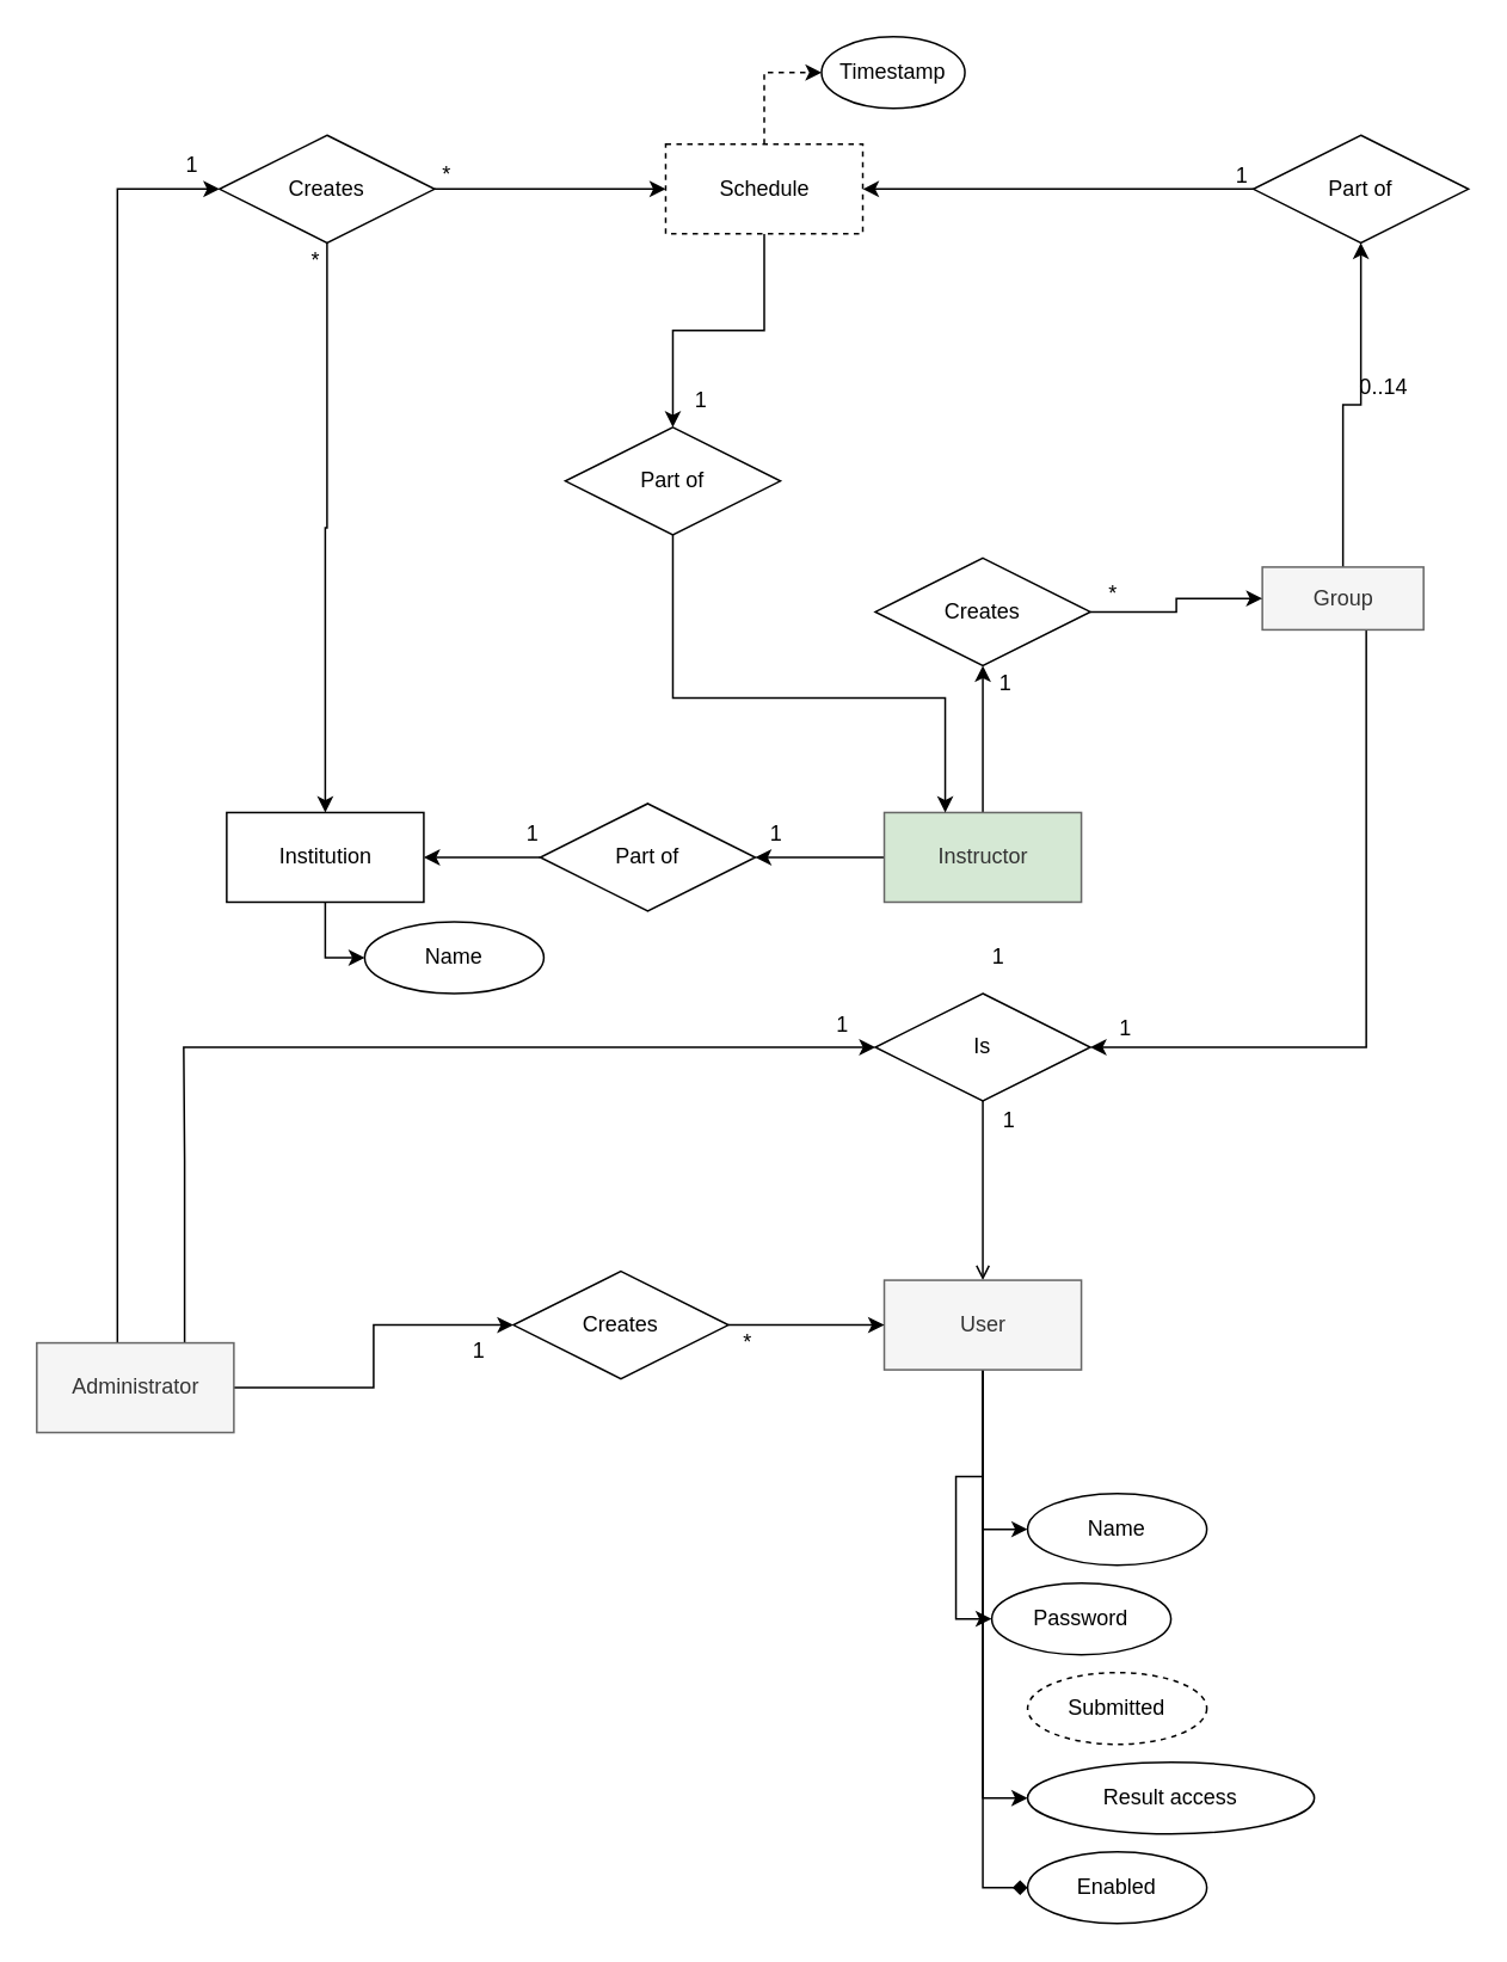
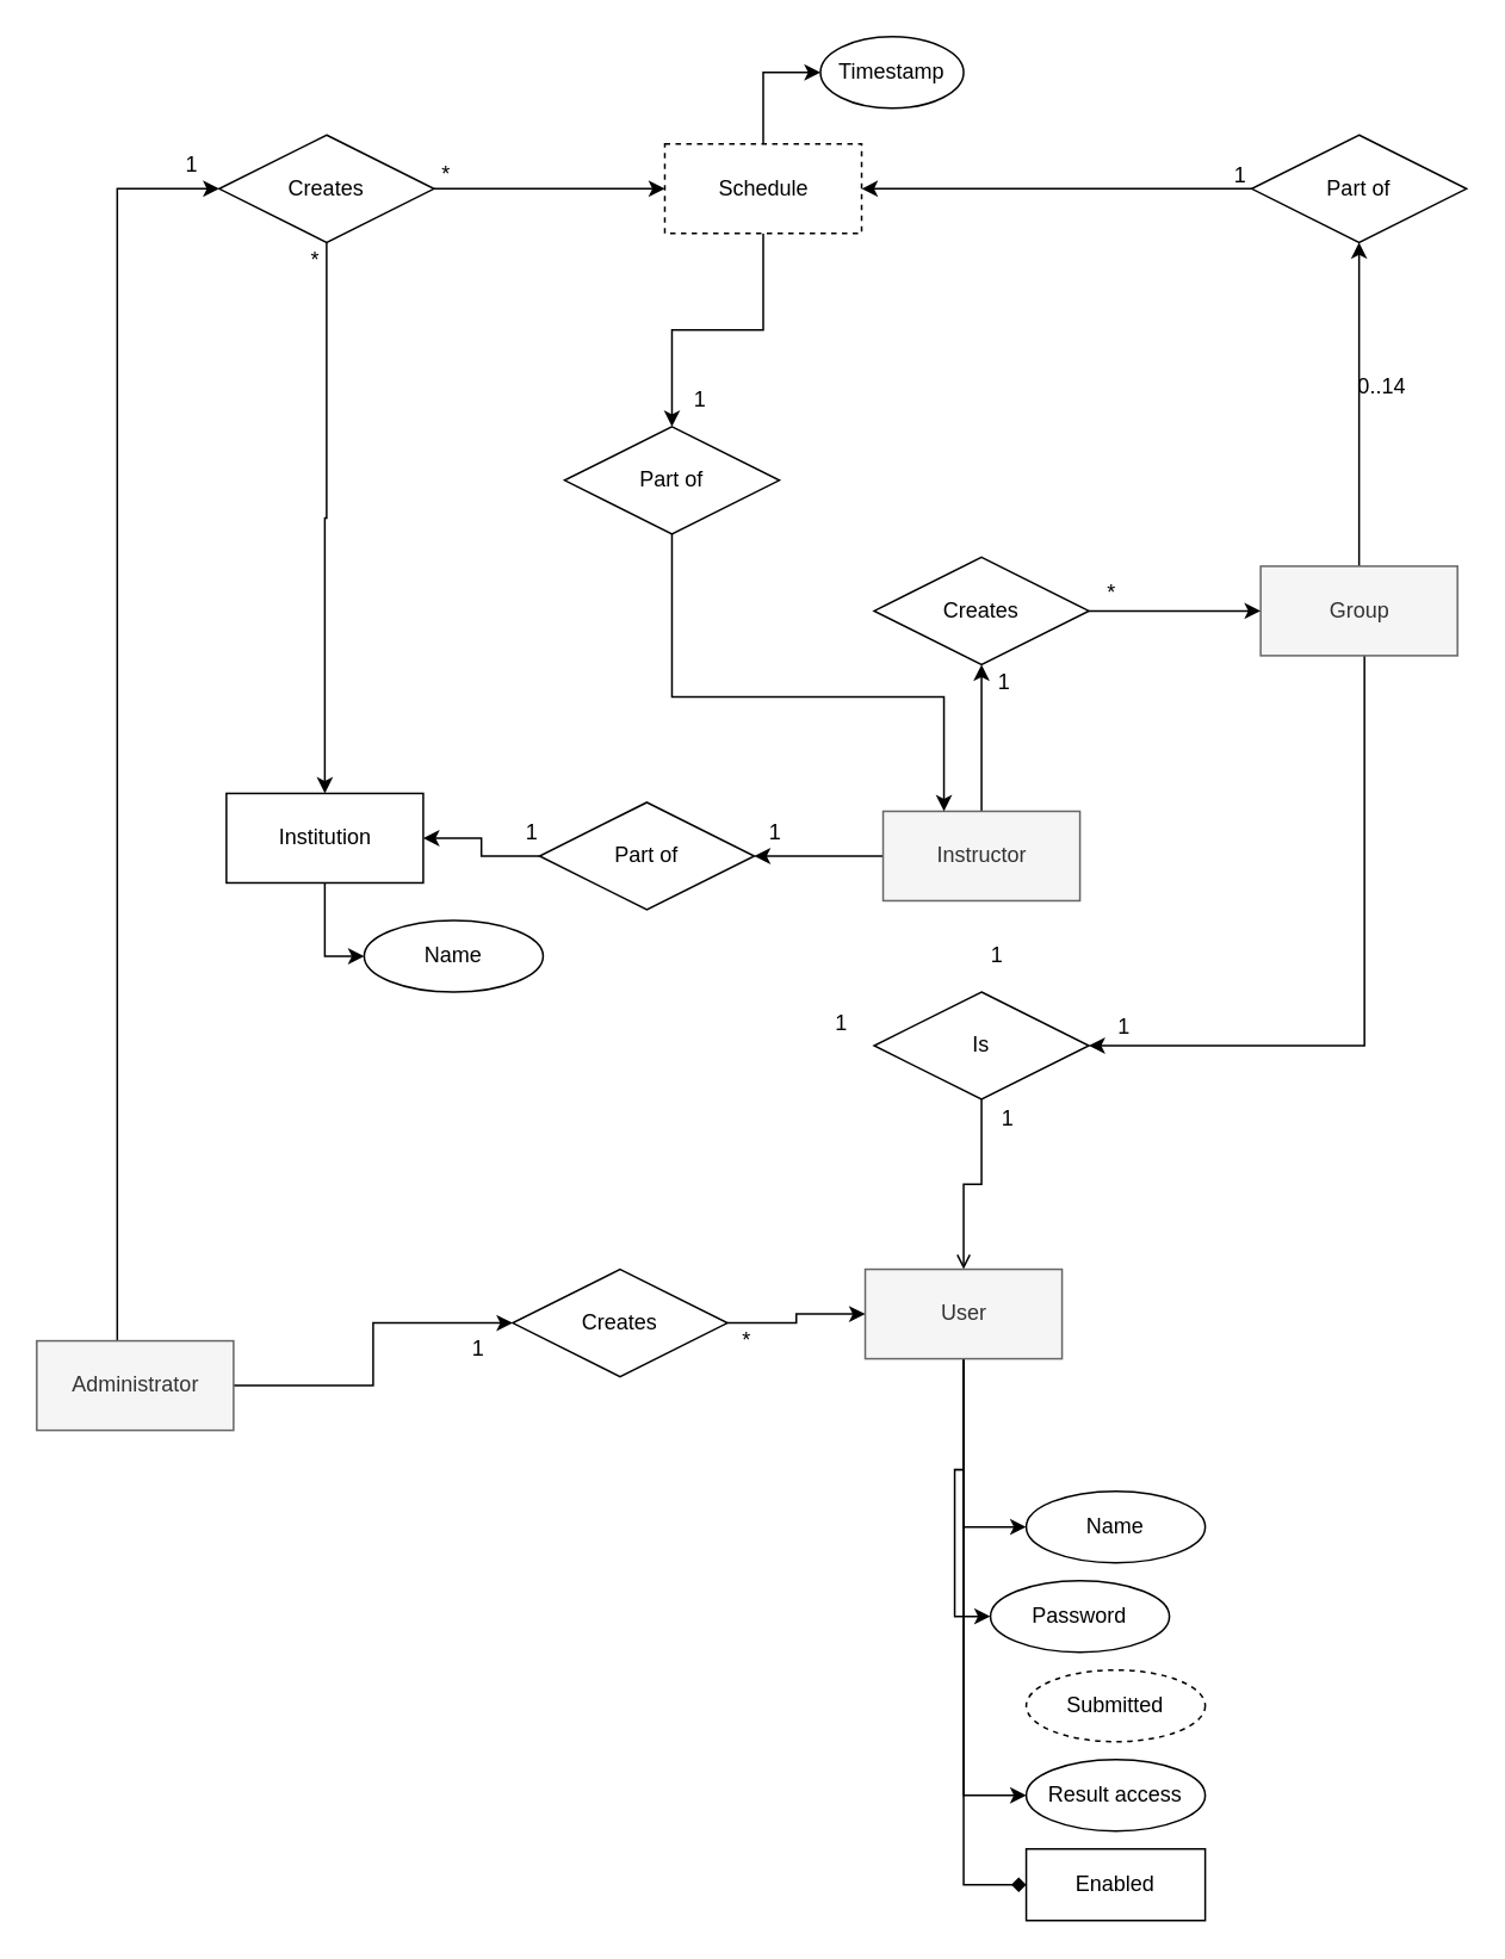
  <mxCell id="0" />
  <mxCell id="1" parent="0" />
  <mxCell id="2" style="edgeStyle=orthogonalEdgeStyle;rounded=0;orthogonalLoop=1;jettySize=auto;html=1;entryX=0.5;entryY=0;entryDx=0;entryDy=0;endArrow=open;" parent="1" source="3" target="8" edge="1"><mxGeometry relative="1" as="geometry" /></mxCell>
  <mxCell id="3" value="Is" style="shape=rhombus;perimeter=rhombusPerimeter;whiteSpace=wrap;html=1;align=center;" parent="1" vertex="1"><mxGeometry x="488" y="554" width="120" height="60" as="geometry" /></mxCell>
  <mxCell id="4" style="edgeStyle=orthogonalEdgeStyle;rounded=0;orthogonalLoop=1;jettySize=auto;html=1;entryX=0;entryY=0.5;entryDx=0;entryDy=0;" parent="1" source="8" target="9" edge="1"><mxGeometry relative="1" as="geometry" /></mxCell>
  <mxCell id="5" style="edgeStyle=orthogonalEdgeStyle;rounded=0;orthogonalLoop=1;jettySize=auto;html=1;entryX=0;entryY=0.5;entryDx=0;entryDy=0;" parent="1" source="8" target="10" edge="1"><mxGeometry relative="1" as="geometry" /></mxCell>
  <mxCell id="6" style="edgeStyle=orthogonalEdgeStyle;rounded=0;orthogonalLoop=1;jettySize=auto;html=1;exitX=0.5;exitY=1;exitDx=0;exitDy=0;entryX=0;entryY=0.5;entryDx=0;entryDy=0;" parent="1" source="8" target="55" edge="1"><mxGeometry relative="1" as="geometry" /></mxCell>
  <mxCell id="7" style="edgeStyle=orthogonalEdgeStyle;rounded=0;orthogonalLoop=1;jettySize=auto;html=1;entryX=0;entryY=0.5;entryDx=0;entryDy=0;endArrow=diamond;" parent="1" source="8" target="56" edge="1"><mxGeometry relative="1" as="geometry" /></mxCell>
- <mxCell id="8" value="User" style="html=1;fillColor=#f5f5f5;strokeColor=#666666;fontColor=#333333;" parent="1" vertex="1"><mxGeometry x="493" y="714" width="110" height="50" as="geometry" /></mxCell>
+ <mxCell id="8" value="User" style="html=1;fillColor=#f5f5f5;strokeColor=#666666;fontColor=#333333;" parent="1" vertex="1"><mxGeometry x="483" y="709" width="110" height="50" as="geometry" /></mxCell>
  <mxCell id="9" value="Name" style="ellipse;whiteSpace=wrap;html=1;align=center;" parent="1" vertex="1"><mxGeometry x="573" y="833" width="100" height="40" as="geometry" /></mxCell>
  <mxCell id="10" value="Password" style="ellipse;whiteSpace=wrap;html=1;align=center;" parent="1" vertex="1"><mxGeometry x="553" y="883" width="100" height="40" as="geometry" /></mxCell>
- <mxCell id="11" style="edgeStyle=orthogonalEdgeStyle;rounded=0;orthogonalLoop=1;jettySize=auto;html=1;exitX=0.75;exitY=0;exitDx=0;exitDy=0;" parent="1" source="14" target="3" edge="1"><mxGeometry relative="1" as="geometry"><Array as="points"><mxPoint x="102" y="647" /><mxPoint x="102" y="584" /></Array></mxGeometry></mxCell>
  <mxCell id="12" style="edgeStyle=orthogonalEdgeStyle;rounded=0;orthogonalLoop=1;jettySize=auto;html=1;entryX=0;entryY=0.5;entryDx=0;entryDy=0;" parent="1" source="14" target="22" edge="1"><mxGeometry relative="1" as="geometry" /></mxCell>
  <mxCell id="13" style="edgeStyle=orthogonalEdgeStyle;rounded=0;orthogonalLoop=1;jettySize=auto;html=1;entryX=0;entryY=0.5;entryDx=0;entryDy=0;" parent="1" source="14" target="42" edge="1"><mxGeometry relative="1" as="geometry"><mxPoint x="65" y="128" as="targetPoint" /><Array as="points"><mxPoint x="65" y="105" /></Array></mxGeometry></mxCell>
  <mxCell id="14" value="Administrator" style="html=1;fillColor=#f5f5f5;strokeColor=#666666;fontColor=#333333;" parent="1" vertex="1"><mxGeometry x="20" y="749" width="110" height="50" as="geometry" /></mxCell>
  <mxCell id="15" style="edgeStyle=orthogonalEdgeStyle;rounded=0;orthogonalLoop=1;jettySize=auto;html=1;entryX=0.5;entryY=1;entryDx=0;entryDy=0;" parent="1" source="17" target="24" edge="1"><mxGeometry relative="1" as="geometry" /></mxCell>
  <mxCell id="16" style="edgeStyle=orthogonalEdgeStyle;rounded=0;orthogonalLoop=1;jettySize=auto;html=1;entryX=1;entryY=0.5;entryDx=0;entryDy=0;" parent="1" source="17" target="28" edge="1"><mxGeometry relative="1" as="geometry" /></mxCell>
- <mxCell id="17" value="Instructor" style="html=1;fillColor=#d5e8d4;strokeColor=#666666;fontColor=#333333;" parent="1" vertex="1"><mxGeometry x="493" y="453" width="110" height="50" as="geometry" /></mxCell>
+ <mxCell id="17" value="Instructor" style="html=1;fillColor=#f5f5f5;strokeColor=#666666;fontColor=#333333;" parent="1" vertex="1"><mxGeometry x="493" y="453" width="110" height="50" as="geometry" /></mxCell>
  <mxCell id="18" style="edgeStyle=orthogonalEdgeStyle;rounded=0;orthogonalLoop=1;jettySize=auto;html=1;entryX=0.5;entryY=1;entryDx=0;entryDy=0;" parent="1" source="20" target="44" edge="1"><mxGeometry relative="1" as="geometry" /></mxCell>
  <mxCell id="19" style="edgeStyle=orthogonalEdgeStyle;rounded=0;orthogonalLoop=1;jettySize=auto;html=1;entryX=1;entryY=0.5;entryDx=0;entryDy=0;" parent="1" source="20" target="3" edge="1"><mxGeometry relative="1" as="geometry"><Array as="points"><mxPoint x="762" y="584" /></Array></mxGeometry></mxCell>
- <mxCell id="20" value="Group" style="html=1;fillColor=#f5f5f5;strokeColor=#666666;fontColor=#333333;" parent="1" vertex="1"><mxGeometry x="704" y="316" width="90" height="35" as="geometry" /></mxCell>
+ <mxCell id="20" value="Group" style="html=1;fillColor=#f5f5f5;strokeColor=#666666;fontColor=#333333;" parent="1" vertex="1"><mxGeometry x="704" y="316" width="110" height="50" as="geometry" /></mxCell>
  <mxCell id="21" style="edgeStyle=orthogonalEdgeStyle;rounded=0;orthogonalLoop=1;jettySize=auto;html=1;" parent="1" source="22" target="8" edge="1"><mxGeometry relative="1" as="geometry" /></mxCell>
  <mxCell id="22" value="Creates" style="shape=rhombus;perimeter=rhombusPerimeter;whiteSpace=wrap;html=1;align=center;" parent="1" vertex="1"><mxGeometry x="286" y="709" width="120" height="60" as="geometry" /></mxCell>
  <mxCell id="23" style="edgeStyle=orthogonalEdgeStyle;rounded=0;orthogonalLoop=1;jettySize=auto;html=1;entryX=0;entryY=0.5;entryDx=0;entryDy=0;" parent="1" source="24" target="20" edge="1"><mxGeometry relative="1" as="geometry" /></mxCell>
  <mxCell id="24" value="Creates" style="shape=rhombus;perimeter=rhombusPerimeter;whiteSpace=wrap;html=1;align=center;" parent="1" vertex="1"><mxGeometry x="488" y="311" width="120" height="60" as="geometry" /></mxCell>
  <mxCell id="25" style="edgeStyle=orthogonalEdgeStyle;rounded=0;orthogonalLoop=1;jettySize=auto;html=1;entryX=0;entryY=0.5;entryDx=0;entryDy=0;" parent="1" source="26" target="29" edge="1"><mxGeometry relative="1" as="geometry" /></mxCell>
- <mxCell id="26" value="Institution" style="html=1;" parent="1" vertex="1"><mxGeometry x="126" y="453" width="110" height="50" as="geometry" /></mxCell>
+ <mxCell id="26" value="Institution" style="html=1;" parent="1" vertex="1"><mxGeometry x="126" y="443" width="110" height="50" as="geometry" /></mxCell>
  <mxCell id="27" style="edgeStyle=orthogonalEdgeStyle;rounded=0;orthogonalLoop=1;jettySize=auto;html=1;entryX=1;entryY=0.5;entryDx=0;entryDy=0;" parent="1" source="28" target="26" edge="1"><mxGeometry relative="1" as="geometry" /></mxCell>
  <mxCell id="28" value="Part of" style="shape=rhombus;perimeter=rhombusPerimeter;whiteSpace=wrap;html=1;align=center;" parent="1" vertex="1"><mxGeometry x="301" y="448" width="120" height="60" as="geometry" /></mxCell>
  <mxCell id="29" value="Name" style="ellipse;whiteSpace=wrap;html=1;align=center;" parent="1" vertex="1"><mxGeometry x="203" y="514" width="100" height="40" as="geometry" /></mxCell>
  <mxCell id="30" value="*" style="text;html=1;strokeColor=none;fillColor=none;align=center;verticalAlign=middle;whiteSpace=wrap;rounded=0;" parent="1" vertex="1"><mxGeometry x="591" y="316" width="60" height="30" as="geometry" /></mxCell>
  <mxCell id="31" value="1" style="text;html=1;strokeColor=none;fillColor=none;align=center;verticalAlign=middle;whiteSpace=wrap;rounded=0;" parent="1" vertex="1"><mxGeometry x="531" y="366" width="60" height="30" as="geometry" /></mxCell>
  <mxCell id="32" value="1" style="text;html=1;strokeColor=none;fillColor=none;align=center;verticalAlign=middle;whiteSpace=wrap;rounded=0;" parent="1" vertex="1"><mxGeometry x="598" y="559" width="60" height="30" as="geometry" /></mxCell>
  <mxCell id="33" value="1" style="text;html=1;strokeColor=none;fillColor=none;align=center;verticalAlign=middle;whiteSpace=wrap;rounded=0;" parent="1" vertex="1"><mxGeometry x="527" y="519" width="60" height="30" as="geometry" /></mxCell>
  <mxCell id="34" value="1" style="text;html=1;strokeColor=none;fillColor=none;align=center;verticalAlign=middle;whiteSpace=wrap;rounded=0;" parent="1" vertex="1"><mxGeometry x="533" y="610" width="60" height="30" as="geometry" /></mxCell>
  <mxCell id="35" value="1" style="text;html=1;strokeColor=none;fillColor=none;align=center;verticalAlign=middle;whiteSpace=wrap;rounded=0;" parent="1" vertex="1"><mxGeometry x="440" y="557" width="60" height="30" as="geometry" /></mxCell>
  <mxCell id="36" value="Submitted" style="ellipse;whiteSpace=wrap;html=1;align=center;dashed=1;" parent="1" vertex="1"><mxGeometry x="573" y="933" width="100" height="40" as="geometry" /></mxCell>
- <mxCell id="37" style="edgeStyle=orthogonalEdgeStyle;rounded=0;orthogonalLoop=1;jettySize=auto;html=1;entryX=0;entryY=0.5;entryDx=0;entryDy=0;dashed=1;" parent="1" source="39" target="45" edge="1"><mxGeometry relative="1" as="geometry" /></mxCell>
+ <mxCell id="37" style="edgeStyle=orthogonalEdgeStyle;rounded=0;orthogonalLoop=1;jettySize=auto;html=1;entryX=0;entryY=0.5;entryDx=0;entryDy=0;" parent="1" source="39" target="45" edge="1"><mxGeometry relative="1" as="geometry" /></mxCell>
  <mxCell id="38" style="edgeStyle=orthogonalEdgeStyle;rounded=0;orthogonalLoop=1;jettySize=auto;html=1;entryX=0.5;entryY=0;entryDx=0;entryDy=0;" parent="1" source="39" target="58" edge="1"><mxGeometry relative="1" as="geometry" /></mxCell>
  <mxCell id="39" value="Schedule" style="html=1;dashed=1;" parent="1" vertex="1"><mxGeometry x="371" y="80" width="110" height="50" as="geometry" /></mxCell>
  <mxCell id="40" style="edgeStyle=orthogonalEdgeStyle;rounded=0;orthogonalLoop=1;jettySize=auto;html=1;entryX=0;entryY=0.5;entryDx=0;entryDy=0;" parent="1" source="42" target="39" edge="1"><mxGeometry relative="1" as="geometry"><Array as="points"><mxPoint x="286" y="105" /></Array></mxGeometry></mxCell>
  <mxCell id="41" style="edgeStyle=orthogonalEdgeStyle;rounded=0;orthogonalLoop=1;jettySize=auto;html=1;" parent="1" source="42" target="26" edge="1"><mxGeometry relative="1" as="geometry" /></mxCell>
  <mxCell id="42" value="Creates" style="shape=rhombus;perimeter=rhombusPerimeter;whiteSpace=wrap;html=1;align=center;" parent="1" vertex="1"><mxGeometry x="122" y="75" width="120" height="60" as="geometry" /></mxCell>
  <mxCell id="43" style="edgeStyle=orthogonalEdgeStyle;rounded=0;orthogonalLoop=1;jettySize=auto;html=1;entryX=1;entryY=0.5;entryDx=0;entryDy=0;" parent="1" source="44" target="39" edge="1"><mxGeometry relative="1" as="geometry" /></mxCell>
  <mxCell id="44" value="Part of" style="shape=rhombus;perimeter=rhombusPerimeter;whiteSpace=wrap;html=1;align=center;" parent="1" vertex="1"><mxGeometry x="699" y="75" width="120" height="60" as="geometry" /></mxCell>
  <mxCell id="45" value="Timestamp" style="ellipse;whiteSpace=wrap;html=1;align=center;" parent="1" vertex="1"><mxGeometry x="458" y="20" width="80" height="40" as="geometry" /></mxCell>
  <mxCell id="46" value="*" style="text;html=1;strokeColor=none;fillColor=none;align=center;verticalAlign=middle;whiteSpace=wrap;rounded=0;" parent="1" vertex="1"><mxGeometry x="219" y="82" width="60" height="30" as="geometry" /></mxCell>
  <mxCell id="47" value="0..14" style="text;html=1;strokeColor=none;fillColor=none;align=center;verticalAlign=middle;whiteSpace=wrap;rounded=0;" parent="1" vertex="1"><mxGeometry x="742" y="201" width="60" height="30" as="geometry" /></mxCell>
  <mxCell id="48" value="1" style="text;html=1;strokeColor=none;fillColor=none;align=center;verticalAlign=middle;whiteSpace=wrap;rounded=0;" parent="1" vertex="1"><mxGeometry x="663" y="83" width="60" height="30" as="geometry" /></mxCell>
  <mxCell id="49" value="1" style="text;html=1;strokeColor=none;fillColor=none;align=center;verticalAlign=middle;whiteSpace=wrap;rounded=0;rotation=0;" parent="1" vertex="1"><mxGeometry x="77" y="77" width="60" height="30" as="geometry" /></mxCell>
  <mxCell id="50" value="*" style="text;html=1;strokeColor=none;fillColor=none;align=center;verticalAlign=middle;whiteSpace=wrap;rounded=0;" parent="1" vertex="1"><mxGeometry x="146" y="130" width="60" height="30" as="geometry" /></mxCell>
  <mxCell id="51" value="1" style="text;html=1;strokeColor=none;fillColor=none;align=center;verticalAlign=middle;whiteSpace=wrap;rounded=0;" parent="1" vertex="1"><mxGeometry x="267" y="450" width="60" height="30" as="geometry" /></mxCell>
  <mxCell id="52" value="1" style="text;html=1;strokeColor=none;fillColor=none;align=center;verticalAlign=middle;whiteSpace=wrap;rounded=0;" parent="1" vertex="1"><mxGeometry x="403" y="450" width="60" height="30" as="geometry" /></mxCell>
  <mxCell id="53" value="1" style="text;html=1;strokeColor=none;fillColor=none;align=center;verticalAlign=middle;whiteSpace=wrap;rounded=0;" parent="1" vertex="1"><mxGeometry x="237" y="739" width="60" height="30" as="geometry" /></mxCell>
  <mxCell id="54" value="*" style="text;html=1;strokeColor=none;fillColor=none;align=center;verticalAlign=middle;whiteSpace=wrap;rounded=0;" parent="1" vertex="1"><mxGeometry x="387" y="734" width="60" height="30" as="geometry" /></mxCell>
- <mxCell id="55" value="Result access" style="ellipse;whiteSpace=wrap;html=1;align=center;" parent="1" vertex="1"><mxGeometry x="573" y="983" width="160" height="40" as="geometry" /></mxCell>
- <mxCell id="56" value="Enabled" style="ellipse;whiteSpace=wrap;html=1;align=center;" parent="1" vertex="1"><mxGeometry x="573" y="1033" width="100" height="40" as="geometry" /></mxCell>
+ <mxCell id="55" value="Result access" style="ellipse;whiteSpace=wrap;html=1;align=center;" parent="1" vertex="1"><mxGeometry x="573" y="983" width="100" height="40" as="geometry" /></mxCell>
+ <mxCell id="56" value="Enabled" style="whiteSpace=wrap;html=1;align=center;rounded=0;" parent="1" vertex="1"><mxGeometry x="573" y="1033" width="100" height="40" as="geometry" /></mxCell>
  <mxCell id="57" style="edgeStyle=orthogonalEdgeStyle;rounded=0;orthogonalLoop=1;jettySize=auto;html=1;" parent="1" source="58" edge="1"><mxGeometry relative="1" as="geometry"><mxPoint x="527" y="453" as="targetPoint" /><Array as="points"><mxPoint x="375" y="389" /><mxPoint x="527" y="389" /><mxPoint x="527" y="453" /></Array></mxGeometry></mxCell>
  <mxCell id="58" value="Part of" style="shape=rhombus;perimeter=rhombusPerimeter;whiteSpace=wrap;html=1;align=center;" parent="1" vertex="1"><mxGeometry x="315" y="238" width="120" height="60" as="geometry" /></mxCell>
  <mxCell id="59" value="1" style="text;html=1;strokeColor=none;fillColor=none;align=center;verticalAlign=middle;whiteSpace=wrap;rounded=0;" parent="1" vertex="1"><mxGeometry x="361" y="208" width="60" height="30" as="geometry" /></mxCell>
